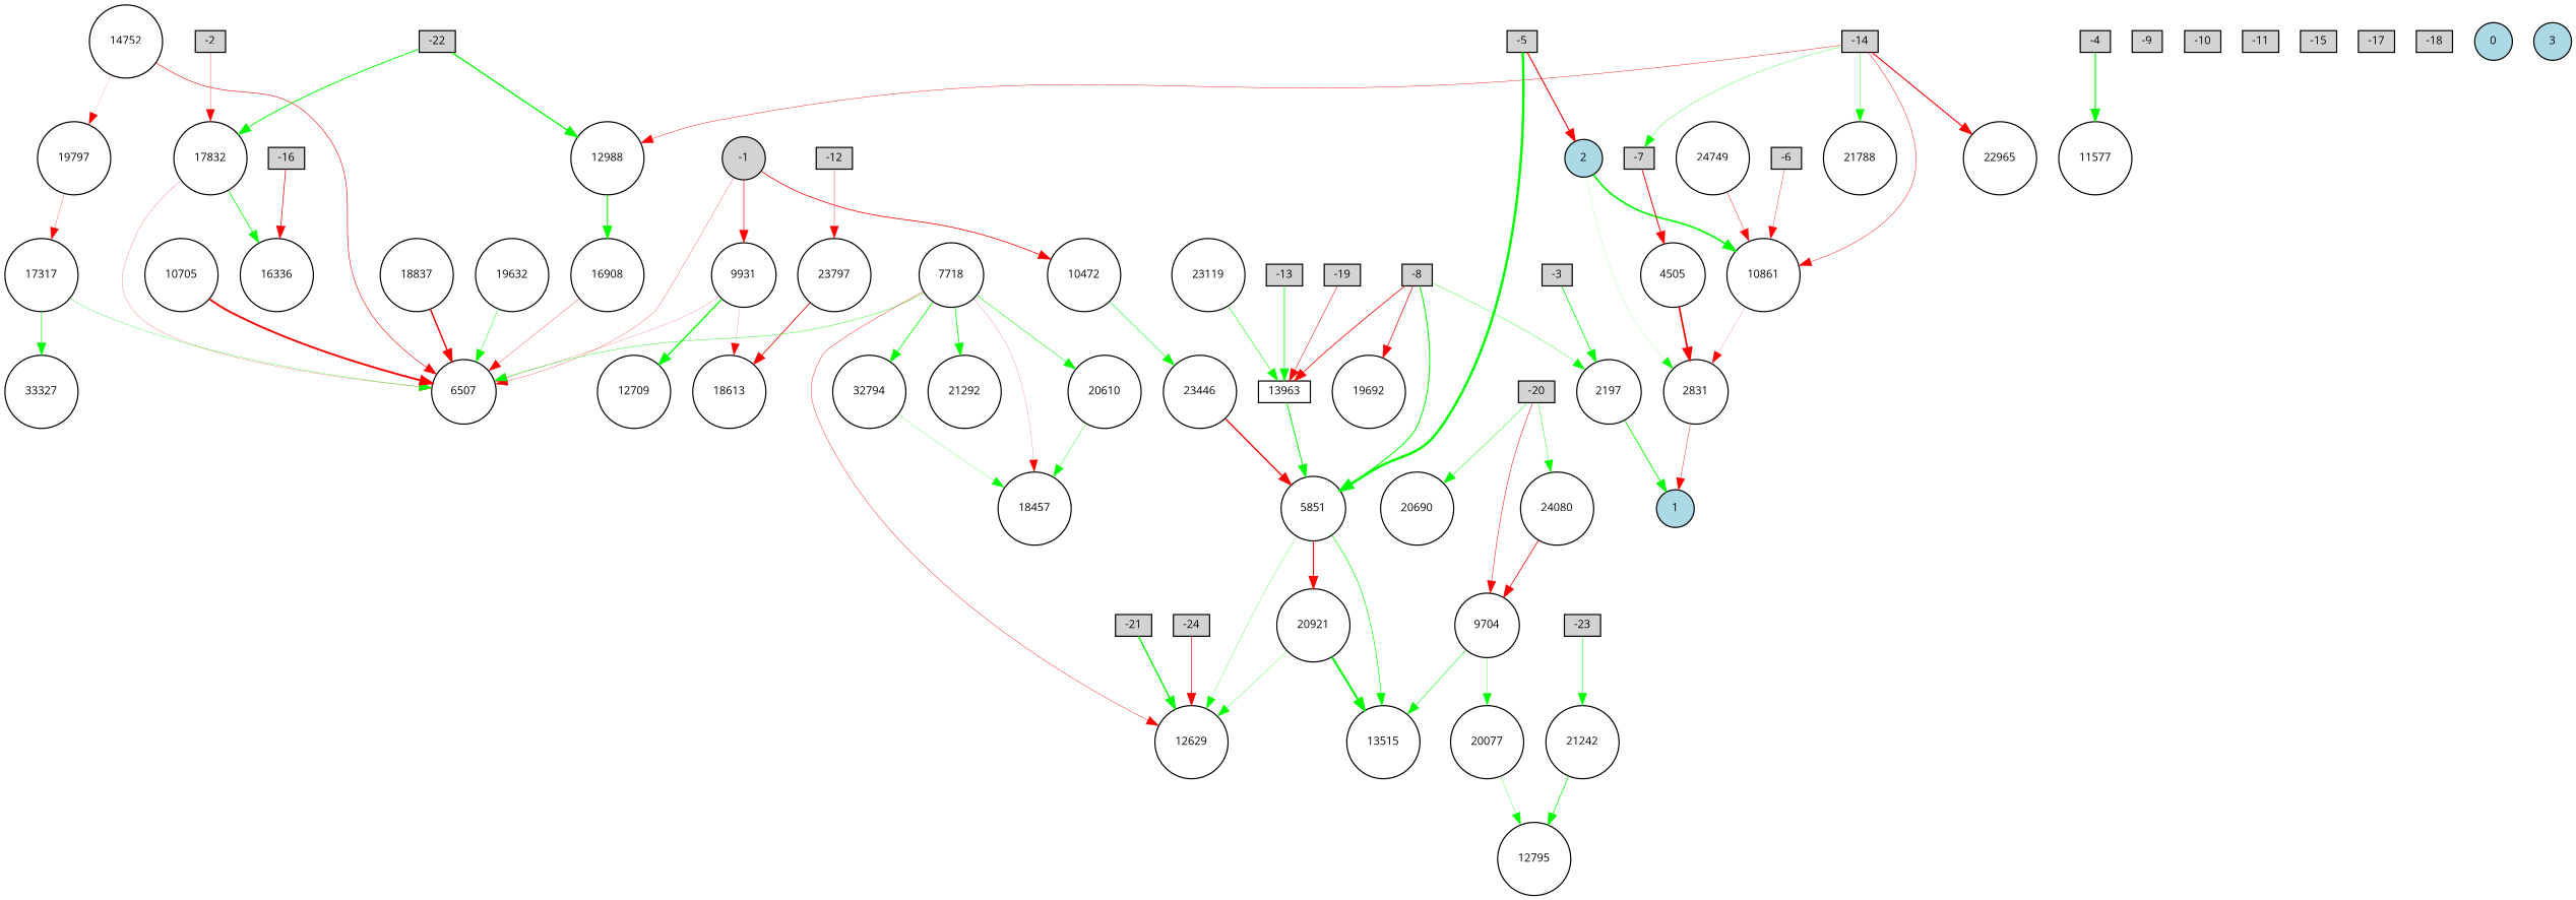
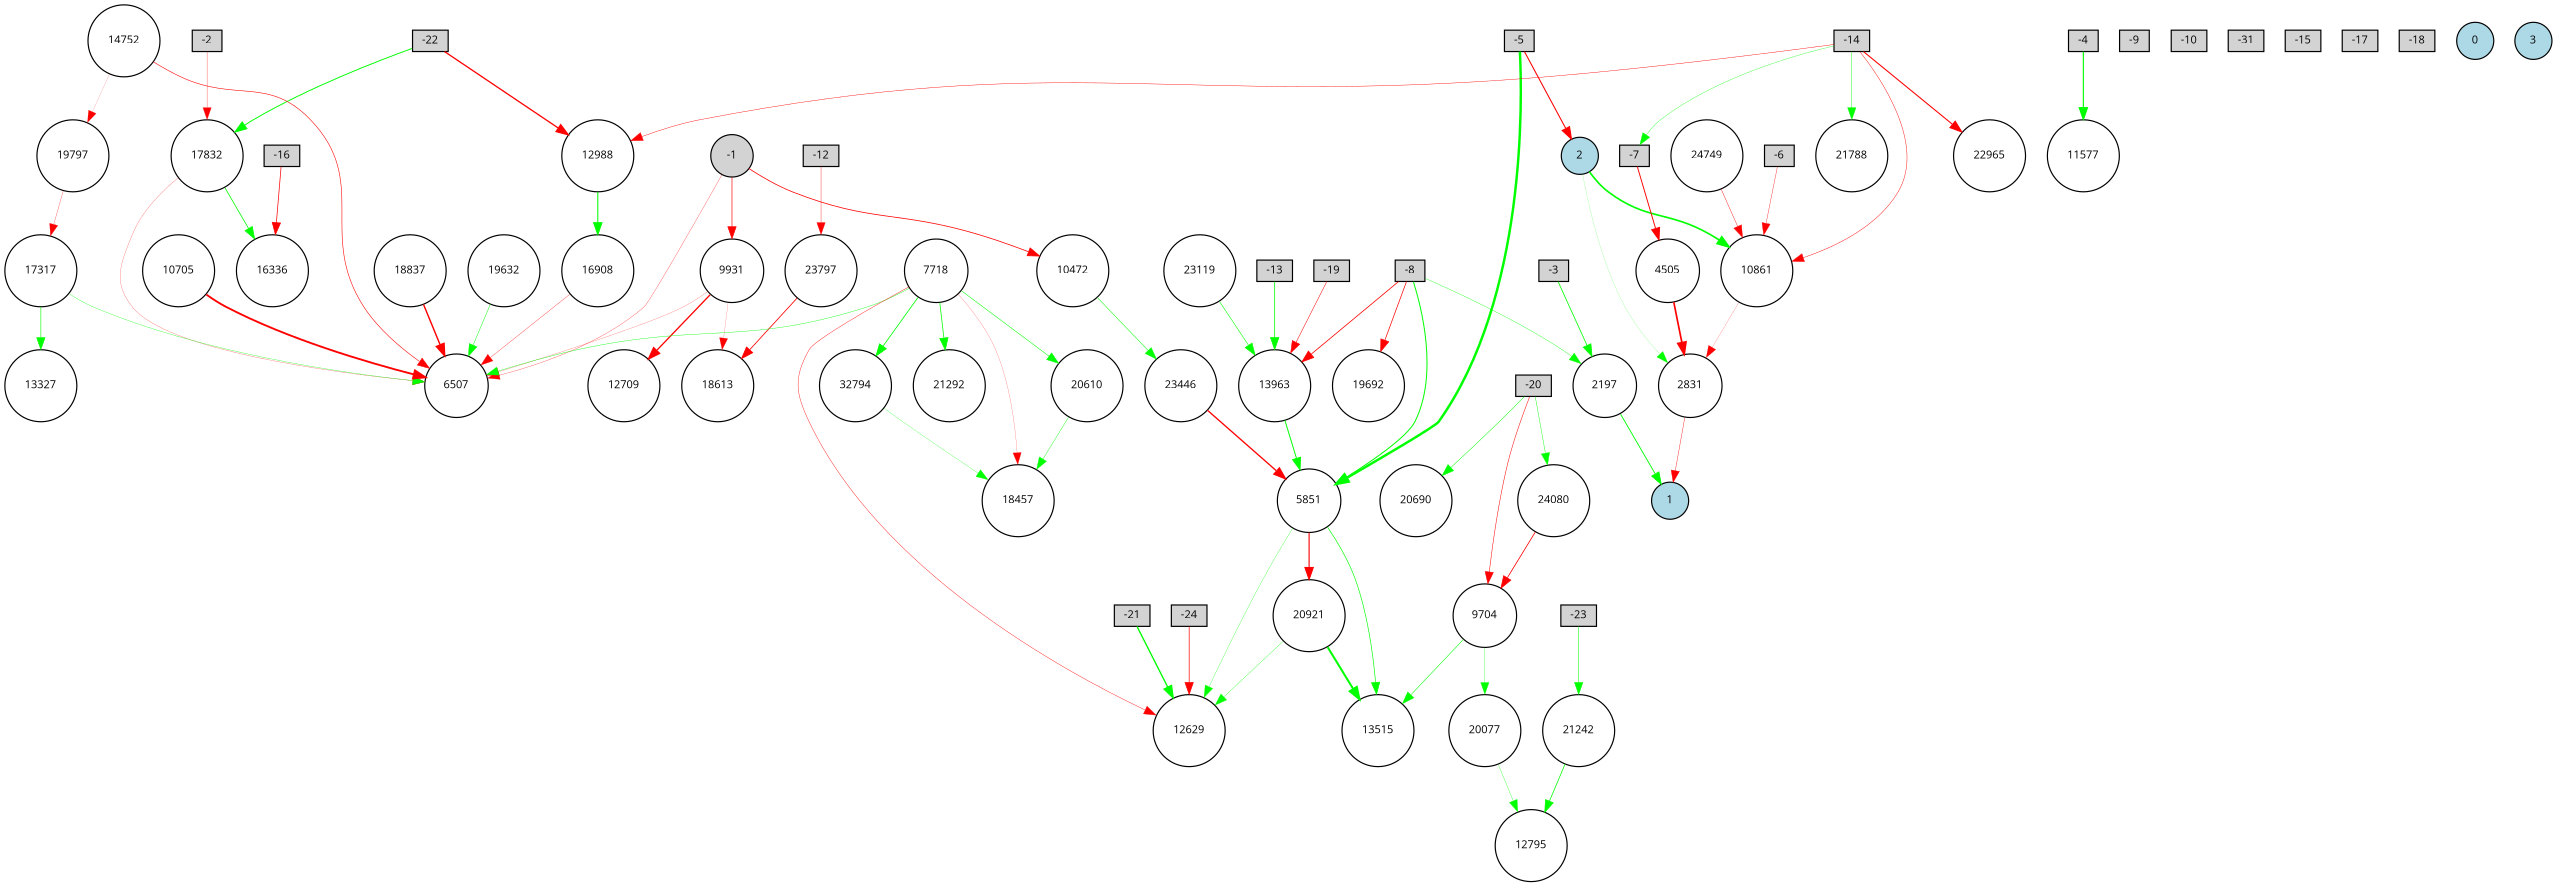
  digraph {
    fontname="Open Sans"
    node [fillcolor=white fontname="Open Sans" fontsize=9 shape=circle style=filled]
    edge [color=green fontname="Open Sans" style=solid]
    -1 [fillcolor=lightgray height=0.2 width=0.2]
    9931 [height=0.2 width=0.2]
    10472 [height=0.2 width=0.2]
    6507 [height=0.2 width=0.2]
    12709 [height=0.2 width=0.2]
    18613 [height=0.2 width=0.2]
    23446 [height=0.2 width=0.2]
    -2 [fillcolor=lightgray height=0.2 shape=box width=0.2]
    17832 [height=0.2 width=0.2]
    16336 [height=0.2 width=0.2]
    -3 [fillcolor=lightgray height=0.2 shape=box width=0.2]
    2197 [height=0.2 width=0.2]
    1 [fillcolor=lightblue height=0.2 width=0.2]
    -4 [fillcolor=lightgray height=0.2 shape=box width=0.2]
    11577 [height=0.2 width=0.2]
    -5 [fillcolor=lightgray height=0.2 shape=box width=0.2]
    2 [fillcolor=lightblue height=0.2 width=0.2]
    5851 [height=0.2 width=0.2]
    10861 [height=0.2 width=0.2]
    2831 [height=0.2 width=0.2]
    12629 [height=0.2 width=0.2]
    20921 [height=0.2 width=0.2]
    13515 [height=0.2 width=0.2]
    -6 [fillcolor=lightgray height=0.2 shape=box width=0.2]
    -7 [fillcolor=lightgray height=0.2 shape=box width=0.2]
    4505 [height=0.2 width=0.2]
    -8 [fillcolor=lightgray height=0.2 shape=box width=0.2]
-   13963 [height=0.2 shape=box width=0.2]
+   13963 [height=0.2 width=0.2]
    19692 [height=0.2 width=0.2]
    -9 [fillcolor=lightgray height=0.2 shape=box width=0.2]
    -10 [fillcolor=lightgray height=0.2 shape=box width=0.2]
-   -11 [fillcolor=lightgray height=0.2 shape=box width=0.2]
+   -11 [fillcolor=lightgray height=0.2 shape=box width=0.2 label=-31]
    -12 [fillcolor=lightgray height=0.2 shape=box width=0.2]
    23797 [height=0.2 width=0.2]
    -13 [fillcolor=lightgray height=0.2 shape=box width=0.2]
    -14 [fillcolor=lightgray height=0.2 shape=box width=0.2]
    21788 [height=0.2 width=0.2]
    22965 [height=0.2 width=0.2]
    12988 [height=0.2 width=0.2]
    24749 [height=0.2 width=0.2]
    16908 [height=0.2 width=0.2]
    -15 [fillcolor=lightgray height=0.2 shape=box width=0.2]
    -16 [fillcolor=lightgray height=0.2 shape=box width=0.2]
    -17 [fillcolor=lightgray height=0.2 shape=box width=0.2]
    -18 [fillcolor=lightgray height=0.2 shape=box width=0.2]
    -19 [fillcolor=lightgray height=0.2 shape=box width=0.2]
    -20 [fillcolor=lightgray height=0.2 shape=box width=0.2]
    24080 [height=0.2 width=0.2]
    20690 [height=0.2 width=0.2]
    9704 [height=0.2 width=0.2]
    20077 [height=0.2 width=0.2]
    -21 [fillcolor=lightgray height=0.2 shape=box width=0.2]
    -22 [fillcolor=lightgray height=0.2 shape=box width=0.2]
    -23 [fillcolor=lightgray height=0.2 shape=box width=0.2]
    21242 [height=0.2 width=0.2]
    12795 [height=0.2 width=0.2]
    -24 [fillcolor=lightgray height=0.2 shape=box width=0.2]
    0 [fillcolor=lightblue height=0.2 width=0.2]
    3 [fillcolor=lightblue height=0.2 width=0.2]
    20610 [height=0.2 width=0.2]
    18457 [height=0.2 width=0.2]
    n62 [height=0.2 label=32794 width=0.2]
-   13327 [height=0.2 width=0.2 label=33327]
+   13327 [height=0.2 width=0.2]
    18837 [height=0.2 width=0.2]
    14752 [height=0.2 width=0.2]
    19797 [height=0.2 width=0.2]
    17317 [height=0.2 width=0.2]
    7718 [height=0.2 width=0.2]
    21292 [height=0.2 width=0.2]
    n70 [height=0.2 label=19632 width=0.2]
    23119 [height=0.2 width=0.2]
    10705 [height=0.2 width=0.2]
    -1 -> 9931 [color=red penwidth=0.5556135763572044]
    -1 -> 10472 [color=red penwidth=0.6425070977989792]
    -1 -> 6507 [color=red penwidth=0.23065074977083375]
    9931 -> 6507 [color=red penwidth=0.16086079710525936]
-   9931 -> 12709 [penwidth=1.1028725204494538]
+   9931 -> 12709 [color=red penwidth=1.1028725204494538]
    9931 -> 18613 [color=red penwidth=0.14049925070964542]
    10472 -> 23446 [penwidth=0.4407977326377316]
    23446 -> 5851 [color=red penwidth=1.1110385498940365]
    -2 -> 17832 [color=red penwidth=0.24286578309925158]
    17832 -> 6507 [color=red penwidth=0.18110041863742432]
    17832 -> 16336 [penwidth=0.6524269035789844]
    -3 -> 2197 [penwidth=0.6664586449957053]
    2197 -> 1 [penwidth=0.7520367788158709]
    -4 -> 11577 [penwidth=0.9588016790328459]
    -5 -> 2 [color=red penwidth=0.8903368266493273]
    -5 -> 5851 [penwidth=2.064842072922212]
    2 -> 10861 [penwidth=1.3867598149410751]
    2 -> 2831 [penwidth=0.12571738940188482]
    5851 -> 12629 [penwidth=0.2417348444570202]
    5851 -> 20921 [color=red penwidth=0.9370744205631217]
    5851 -> 13515 [penwidth=0.5480854660311568]
    10861 -> 2831 [color=red penwidth=0.14542863569395564]
    2831 -> 1 [color=red penwidth=0.3252965379479181]
    20921 -> 12629 [penwidth=0.2586630027781479]
    20921 -> 13515 [penwidth=1.6959574299619502]
    -6 -> 10861 [color=red penwidth=0.29983554542317603]
    -7 -> 4505 [color=red penwidth=0.7962640709659813]
    4505 -> 2831 [color=red penwidth=1.4319495712195038]
    -8 -> 2197 [penwidth=0.30484484202654427]
    -8 -> 5851 [penwidth=0.8402004217703615]
    -8 -> 13963 [color=red penwidth=0.6544857072953327]
    -8 -> 19692 [color=red penwidth=0.5929806950284787]
    13963 -> 5851 [penwidth=0.8150666134607873]
    -12 -> 23797 [color=red penwidth=0.3050316132592228]
    23797 -> 18613 [color=red penwidth=0.6900678095515331]
    -13 -> 13963 [penwidth=0.6373915331583283]
    -14 -> 10861 [color=red penwidth=0.3646997643551383]
    -14 -> -7 [penwidth=0.27811204308809157]
    -14 -> 21788 [penwidth=0.34756339422761734]
    -14 -> 22965 [color=red penwidth=0.8987258981539373]
    -14 -> 12988 [color=red penwidth=0.3487261316773843]
    12988 -> 16908 [penwidth=0.8691265433088192]
    24749 -> 10861 [color=red penwidth=0.3360454965439038]
    16908 -> 6507 [color=red penwidth=0.2636246028240514]
    -16 -> 16336 [color=red penwidth=0.5995500837076903]
    -19 -> 13963 [color=red penwidth=0.42750561164898393]
    -20 -> 24080 [penwidth=0.35633934219286567]
    -20 -> 20690 [penwidth=0.4060802768972078]
    -20 -> 9704 [color=red penwidth=0.42772087138251313]
    24080 -> 9704 [color=red penwidth=0.6628674454334692]
    9704 -> 13515 [penwidth=0.4666204885974877]
    9704 -> 20077 [penwidth=0.2543897204100399]
    20077 -> 12795 [penwidth=0.26006856113205845]
    -21 -> 12629 [penwidth=1.1382294453613566]
    -22 -> 17832 [penwidth=0.7929769759624087]
-   -22 -> 12988 [penwidth=1.0904256752991157]
+   -22 -> 12988 [color=red penwidth=1.0904256752991157]
    -23 -> 21242 [penwidth=0.43124031067458823]
    21242 -> 12795 [penwidth=0.6277740179823966]
    -24 -> 12629 [color=red penwidth=0.5822488785031851]
    20610 -> 18457 [penwidth=0.3296755879091229]
    n62 -> 18457 [penwidth=0.21095448090105257]
    18837 -> 6507 [color=red penwidth=1.2050789595273468]
    14752 -> 6507 [color=red penwidth=0.4785911302876863]
    14752 -> 19797 [color=red penwidth=0.10565438304285125]
    19797 -> 17317 [color=red penwidth=0.22892633638469173]
    17317 -> 6507 [penwidth=0.26744296628427877]
    17317 -> 13327 [penwidth=0.510371788359125]
    7718 -> 6507 [penwidth=0.3325669053627441]
    7718 -> 12629 [color=red penwidth=0.3288621931711798]
    7718 -> 20610 [penwidth=0.4523768233357539]
    7718 -> 18457 [color=red penwidth=0.1542770979507132]
    7718 -> n62 [penwidth=0.6704114848592212]
    7718 -> 21292 [penwidth=0.6324905928067285]
    n70 -> 6507 [penwidth=0.38216336340676926]
    23119 -> 13963 [penwidth=0.479084262417372]
    10705 -> 6507 [color=red penwidth=1.5709005324026453]
  }
